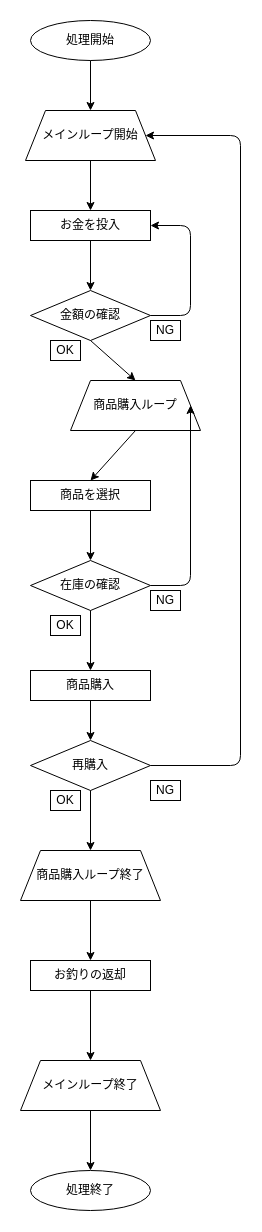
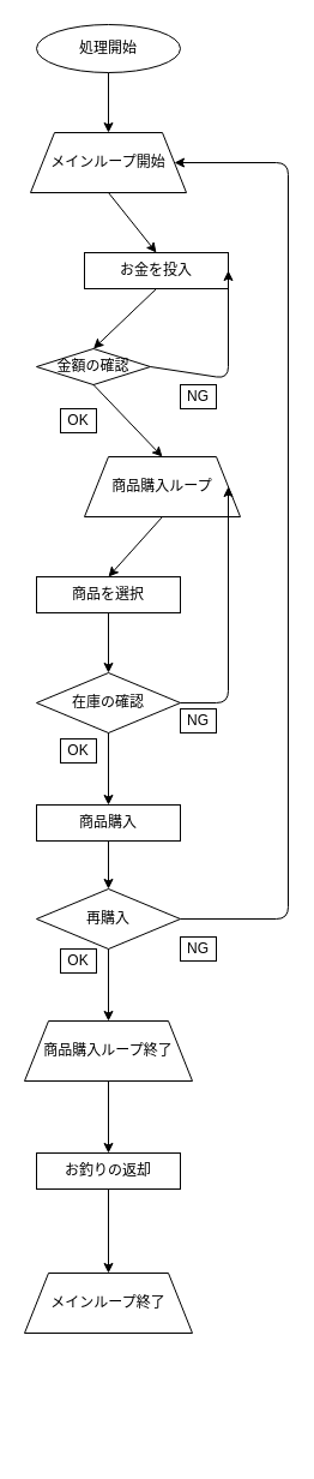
  <mxCell id="0" />
  <mxCell id="1" parent="0" />
  <mxCell id="2" value="処理開始" style="ellipse;whiteSpace=wrap;html=1;" vertex="1" parent="1"><mxGeometry x="30" y="20" width="120" height="40" as="geometry" /></mxCell>
- <mxCell id="3" value="処理終了" style="ellipse;whiteSpace=wrap;html=1;" vertex="1" parent="1"><mxGeometry x="30" y="1170" width="120" height="40" as="geometry" /></mxCell>
- <mxCell id="4" value="お金を投入" style="rounded=0;whiteSpace=wrap;html=1;" vertex="1" parent="1"><mxGeometry x="30" y="210" width="120" height="30" as="geometry" /></mxCell>
+ <mxCell id="4" value="お金を投入" style="rounded=0;whiteSpace=wrap;html=1;" vertex="1" parent="1"><mxGeometry x="70" y="210" width="120" height="30" as="geometry" /></mxCell>
  <mxCell id="5" value="商品を選択" style="rounded=0;whiteSpace=wrap;html=1;" vertex="1" parent="1"><mxGeometry x="30" y="480" width="120" height="30" as="geometry" /></mxCell>
  <mxCell id="6" value="在庫の確認" style="rhombus;whiteSpace=wrap;html=1;" vertex="1" parent="1"><mxGeometry x="30" y="560" width="120" height="50" as="geometry" /></mxCell>
- <mxCell id="7" value="金額の確認" style="rhombus;whiteSpace=wrap;html=1;" vertex="1" parent="1"><mxGeometry x="30" y="290" width="120" height="50" as="geometry" /></mxCell>
+ <mxCell id="7" value="金額の確認" style="rhombus;whiteSpace=wrap;html=1;" vertex="1" parent="1"><mxGeometry x="30" y="290" width="95" height="30" as="geometry" /></mxCell>
  <mxCell id="8" value="" style="endArrow=classic;html=1;exitX=0.5;exitY=1;exitDx=0;exitDy=0;entryX=0.5;entryY=0;entryDx=0;entryDy=0;" edge="1" parent="1" source="4" target="7"><mxGeometry width="50" height="50" relative="1" as="geometry"><mxPoint x="100" y="170" as="sourcePoint" /><mxPoint x="100" y="220" as="targetPoint" /></mxGeometry></mxCell>
  <mxCell id="9" value="商品購入" style="rounded=0;whiteSpace=wrap;html=1;" vertex="1" parent="1"><mxGeometry x="30" y="670" width="120" height="30" as="geometry" /></mxCell>
  <mxCell id="10" value="再購入" style="rhombus;whiteSpace=wrap;html=1;" vertex="1" parent="1"><mxGeometry x="30" y="740" width="120" height="50" as="geometry" /></mxCell>
  <mxCell id="11" value="お釣りの返却" style="rounded=0;whiteSpace=wrap;html=1;" vertex="1" parent="1"><mxGeometry x="30" y="960" width="120" height="30" as="geometry" /></mxCell>
  <mxCell id="12" value="" style="endArrow=classic;html=1;exitX=1;exitY=0.5;exitDx=0;exitDy=0;entryX=1;entryY=0.5;entryDx=0;entryDy=0;" edge="1" parent="1" source="7" target="4"><mxGeometry width="50" height="50" relative="1" as="geometry"><mxPoint x="220" y="320" as="sourcePoint" /><mxPoint x="210" y="315" as="targetPoint" /><Array as="points"><mxPoint x="190" y="315" /><mxPoint x="190" y="225" /></Array></mxGeometry></mxCell>
  <mxCell id="13" value="OK" style="rounded=0;whiteSpace=wrap;html=1;" vertex="1" parent="1"><mxGeometry x="50" y="340" width="30" height="20" as="geometry" /></mxCell>
  <mxCell id="14" value="NG" style="rounded=0;whiteSpace=wrap;html=1;" vertex="1" parent="1"><mxGeometry x="150" y="320" width="30" height="20" as="geometry" /></mxCell>
  <mxCell id="15" value="NG" style="rounded=0;whiteSpace=wrap;html=1;" vertex="1" parent="1"><mxGeometry x="150" y="590" width="30" height="20" as="geometry" /></mxCell>
  <mxCell id="16" value="OK" style="rounded=0;whiteSpace=wrap;html=1;" vertex="1" parent="1"><mxGeometry x="50" y="615" width="30" height="20" as="geometry" /></mxCell>
  <mxCell id="17" value="" style="endArrow=classic;html=1;exitX=1;exitY=0.5;exitDx=0;exitDy=0;entryX=1;entryY=0.5;entryDx=0;entryDy=0;" edge="1" parent="1" source="10" target="19"><mxGeometry width="50" height="50" relative="1" as="geometry"><mxPoint x="160" y="505" as="sourcePoint" /><mxPoint x="150" y="225" as="targetPoint" /><Array as="points"><mxPoint x="240" y="765" /><mxPoint x="240" y="135" /></Array></mxGeometry></mxCell>
  <mxCell id="18" value="OK" style="rounded=0;whiteSpace=wrap;html=1;" vertex="1" parent="1"><mxGeometry x="50" y="790" width="30" height="20" as="geometry" /></mxCell>
  <mxCell id="19" value="メインループ開始" style="shape=trapezoid;perimeter=trapezoidPerimeter;whiteSpace=wrap;html=1;fixedSize=1;" vertex="1" parent="1"><mxGeometry x="25" y="110" width="130" height="50" as="geometry" /></mxCell>
  <mxCell id="20" value="" style="endArrow=classic;html=1;exitX=0.5;exitY=1;exitDx=0;exitDy=0;entryX=0.5;entryY=0;entryDx=0;entryDy=0;" edge="1" parent="1" source="2" target="19"><mxGeometry width="50" height="50" relative="1" as="geometry"><mxPoint x="100" y="250" as="sourcePoint" /><mxPoint x="100" y="300" as="targetPoint" /></mxGeometry></mxCell>
  <mxCell id="21" value="" style="endArrow=classic;html=1;exitX=0.5;exitY=1;exitDx=0;exitDy=0;entryX=0.5;entryY=0;entryDx=0;entryDy=0;" edge="1" parent="1" source="19" target="4"><mxGeometry width="50" height="50" relative="1" as="geometry"><mxPoint x="100" y="60" as="sourcePoint" /><mxPoint x="100" y="110" as="targetPoint" /></mxGeometry></mxCell>
  <mxCell id="22" value="商品購入ループ終了" style="shape=trapezoid;perimeter=trapezoidPerimeter;whiteSpace=wrap;html=1;fixedSize=1;" vertex="1" parent="1"><mxGeometry x="20" y="850" width="140" height="50" as="geometry" /></mxCell>
  <mxCell id="23" value="商品購入ループ" style="shape=trapezoid;perimeter=trapezoidPerimeter;whiteSpace=wrap;html=1;fixedSize=1;" vertex="1" parent="1"><mxGeometry x="70" y="380" width="130" height="50" as="geometry" /></mxCell>
  <mxCell id="24" value="" style="endArrow=classic;html=1;exitX=0.5;exitY=1;exitDx=0;exitDy=0;entryX=0.5;entryY=0;entryDx=0;entryDy=0;" edge="1" parent="1" source="7" target="23"><mxGeometry width="50" height="50" relative="1" as="geometry"><mxPoint x="100" y="250" as="sourcePoint" /><mxPoint x="100" y="300" as="targetPoint" /></mxGeometry></mxCell>
  <mxCell id="25" value="" style="endArrow=classic;html=1;exitX=0.5;exitY=1;exitDx=0;exitDy=0;" edge="1" parent="1" source="23"><mxGeometry width="50" height="50" relative="1" as="geometry"><mxPoint x="100" y="350" as="sourcePoint" /><mxPoint x="90" y="480" as="targetPoint" /></mxGeometry></mxCell>
  <mxCell id="26" value="" style="endArrow=classic;html=1;exitX=0.5;exitY=1;exitDx=0;exitDy=0;entryX=0.5;entryY=0;entryDx=0;entryDy=0;" edge="1" parent="1" source="5" target="6"><mxGeometry width="50" height="50" relative="1" as="geometry"><mxPoint x="100" y="440" as="sourcePoint" /><mxPoint x="100" y="490" as="targetPoint" /></mxGeometry></mxCell>
  <mxCell id="27" value="" style="endArrow=classic;html=1;exitX=1;exitY=0.5;exitDx=0;exitDy=0;entryX=1;entryY=0.5;entryDx=0;entryDy=0;" edge="1" parent="1" source="6" target="23"><mxGeometry width="50" height="50" relative="1" as="geometry"><mxPoint x="100" y="520" as="sourcePoint" /><mxPoint x="100" y="570" as="targetPoint" /><Array as="points"><mxPoint x="190" y="585" /><mxPoint x="190" y="405" /></Array></mxGeometry></mxCell>
  <mxCell id="28" value="" style="endArrow=classic;html=1;exitX=0.5;exitY=1;exitDx=0;exitDy=0;entryX=0.5;entryY=0;entryDx=0;entryDy=0;" edge="1" parent="1" source="6" target="9"><mxGeometry width="50" height="50" relative="1" as="geometry"><mxPoint x="100" y="520" as="sourcePoint" /><mxPoint x="100" y="570" as="targetPoint" /></mxGeometry></mxCell>
  <mxCell id="29" value="" style="endArrow=classic;html=1;exitX=0.5;exitY=1;exitDx=0;exitDy=0;entryX=0.5;entryY=0;entryDx=0;entryDy=0;" edge="1" parent="1" source="9" target="10"><mxGeometry width="50" height="50" relative="1" as="geometry"><mxPoint x="100" y="620" as="sourcePoint" /><mxPoint x="100" y="680" as="targetPoint" /></mxGeometry></mxCell>
  <mxCell id="30" value="NG" style="rounded=0;whiteSpace=wrap;html=1;" vertex="1" parent="1"><mxGeometry x="150" y="780" width="30" height="20" as="geometry" /></mxCell>
  <mxCell id="31" value="" style="endArrow=classic;html=1;exitX=0.5;exitY=1;exitDx=0;exitDy=0;" edge="1" parent="1" source="10"><mxGeometry width="50" height="50" relative="1" as="geometry"><mxPoint x="100" y="710" as="sourcePoint" /><mxPoint x="90" y="850" as="targetPoint" /></mxGeometry></mxCell>
  <mxCell id="32" style="edgeStyle=orthogonalEdgeStyle;rounded=0;orthogonalLoop=1;jettySize=auto;html=1;exitX=0.5;exitY=1;exitDx=0;exitDy=0;" edge="1" parent="1" source="11" target="11"><mxGeometry relative="1" as="geometry" /></mxCell>
  <mxCell id="33" value="" style="endArrow=classic;html=1;exitX=0.5;exitY=1;exitDx=0;exitDy=0;entryX=0.5;entryY=0;entryDx=0;entryDy=0;" edge="1" parent="1" source="22" target="11"><mxGeometry width="50" height="50" relative="1" as="geometry"><mxPoint x="100" y="800" as="sourcePoint" /><mxPoint x="90" y="950" as="targetPoint" /></mxGeometry></mxCell>
  <mxCell id="34" value="" style="endArrow=classic;html=1;exitX=0.5;exitY=1;exitDx=0;exitDy=0;" edge="1" parent="1" source="11"><mxGeometry width="50" height="50" relative="1" as="geometry"><mxPoint x="100" y="910" as="sourcePoint" /><mxPoint x="90" y="1060" as="targetPoint" /></mxGeometry></mxCell>
  <mxCell id="35" value="メインループ終了" style="shape=trapezoid;perimeter=trapezoidPerimeter;whiteSpace=wrap;html=1;fixedSize=1;" vertex="1" parent="1"><mxGeometry x="20" y="1060" width="140" height="50" as="geometry" /></mxCell>
- <mxCell id="36" value="" style="endArrow=classic;html=1;exitX=0.5;exitY=1;exitDx=0;exitDy=0;entryX=0.5;entryY=0;entryDx=0;entryDy=0;" edge="1" parent="1" source="35" target="3"><mxGeometry width="50" height="50" relative="1" as="geometry"><mxPoint x="100" y="1000" as="sourcePoint" /><mxPoint x="100" y="1070" as="targetPoint" /></mxGeometry></mxCell>
